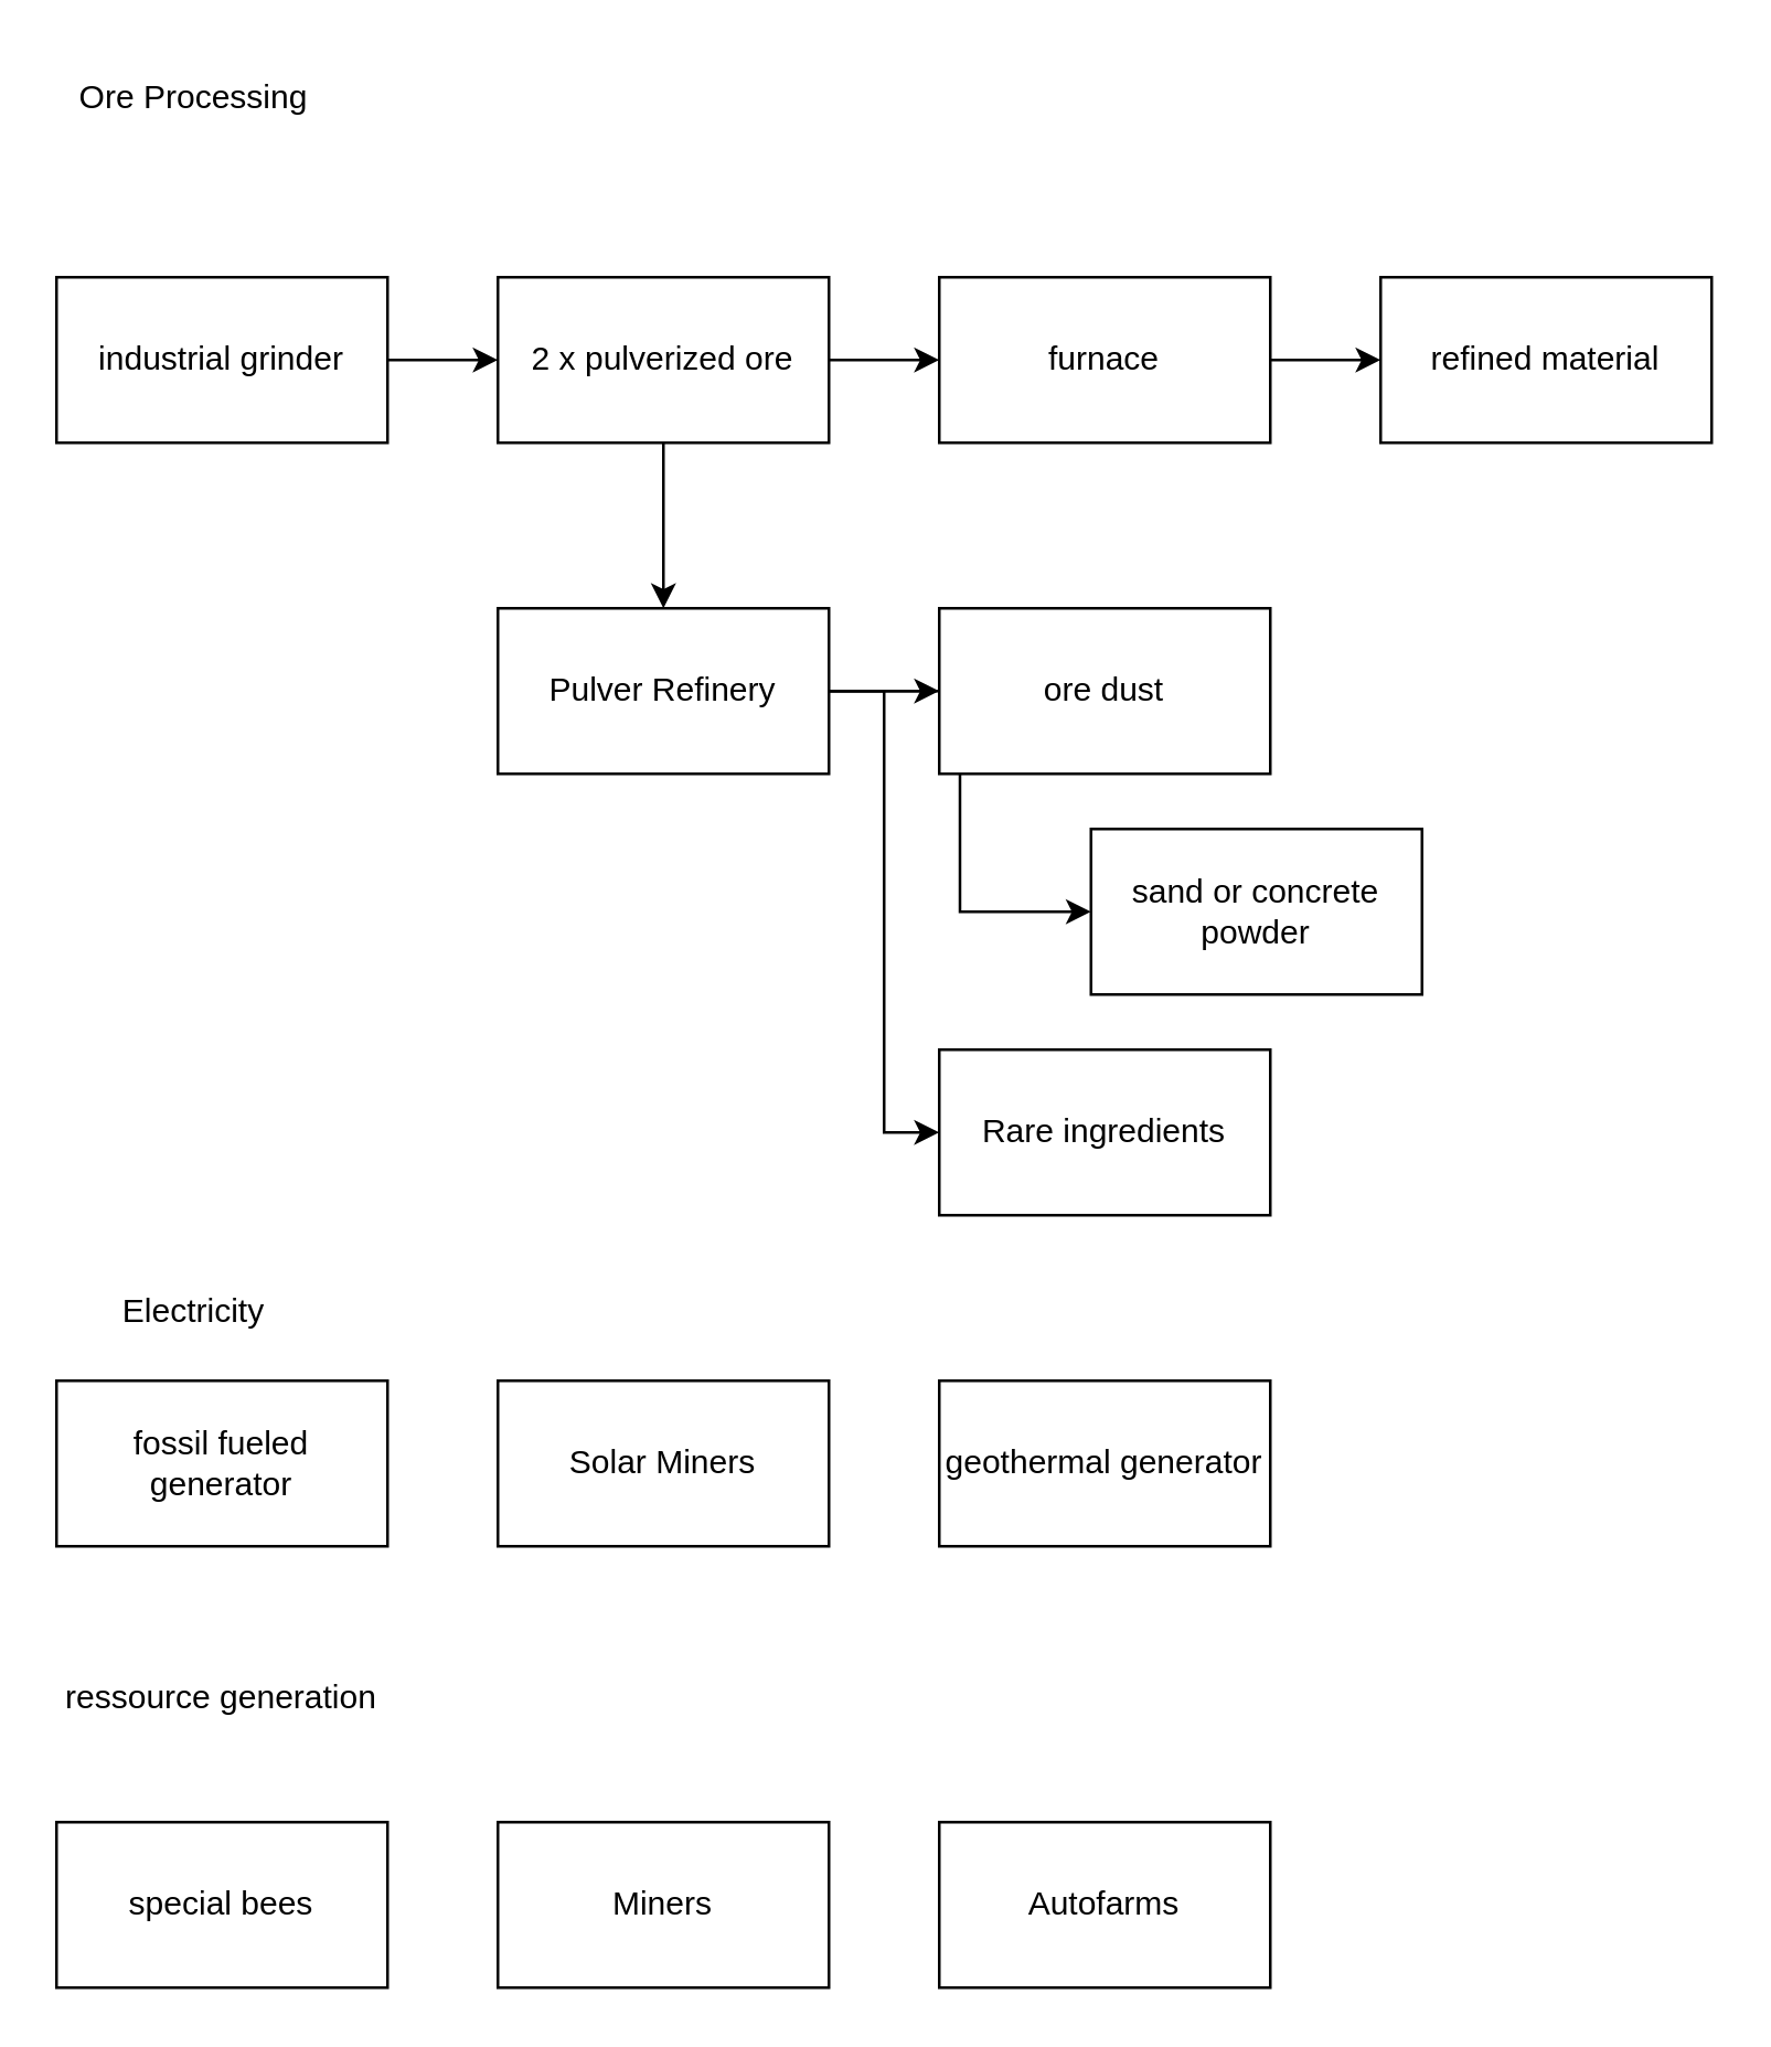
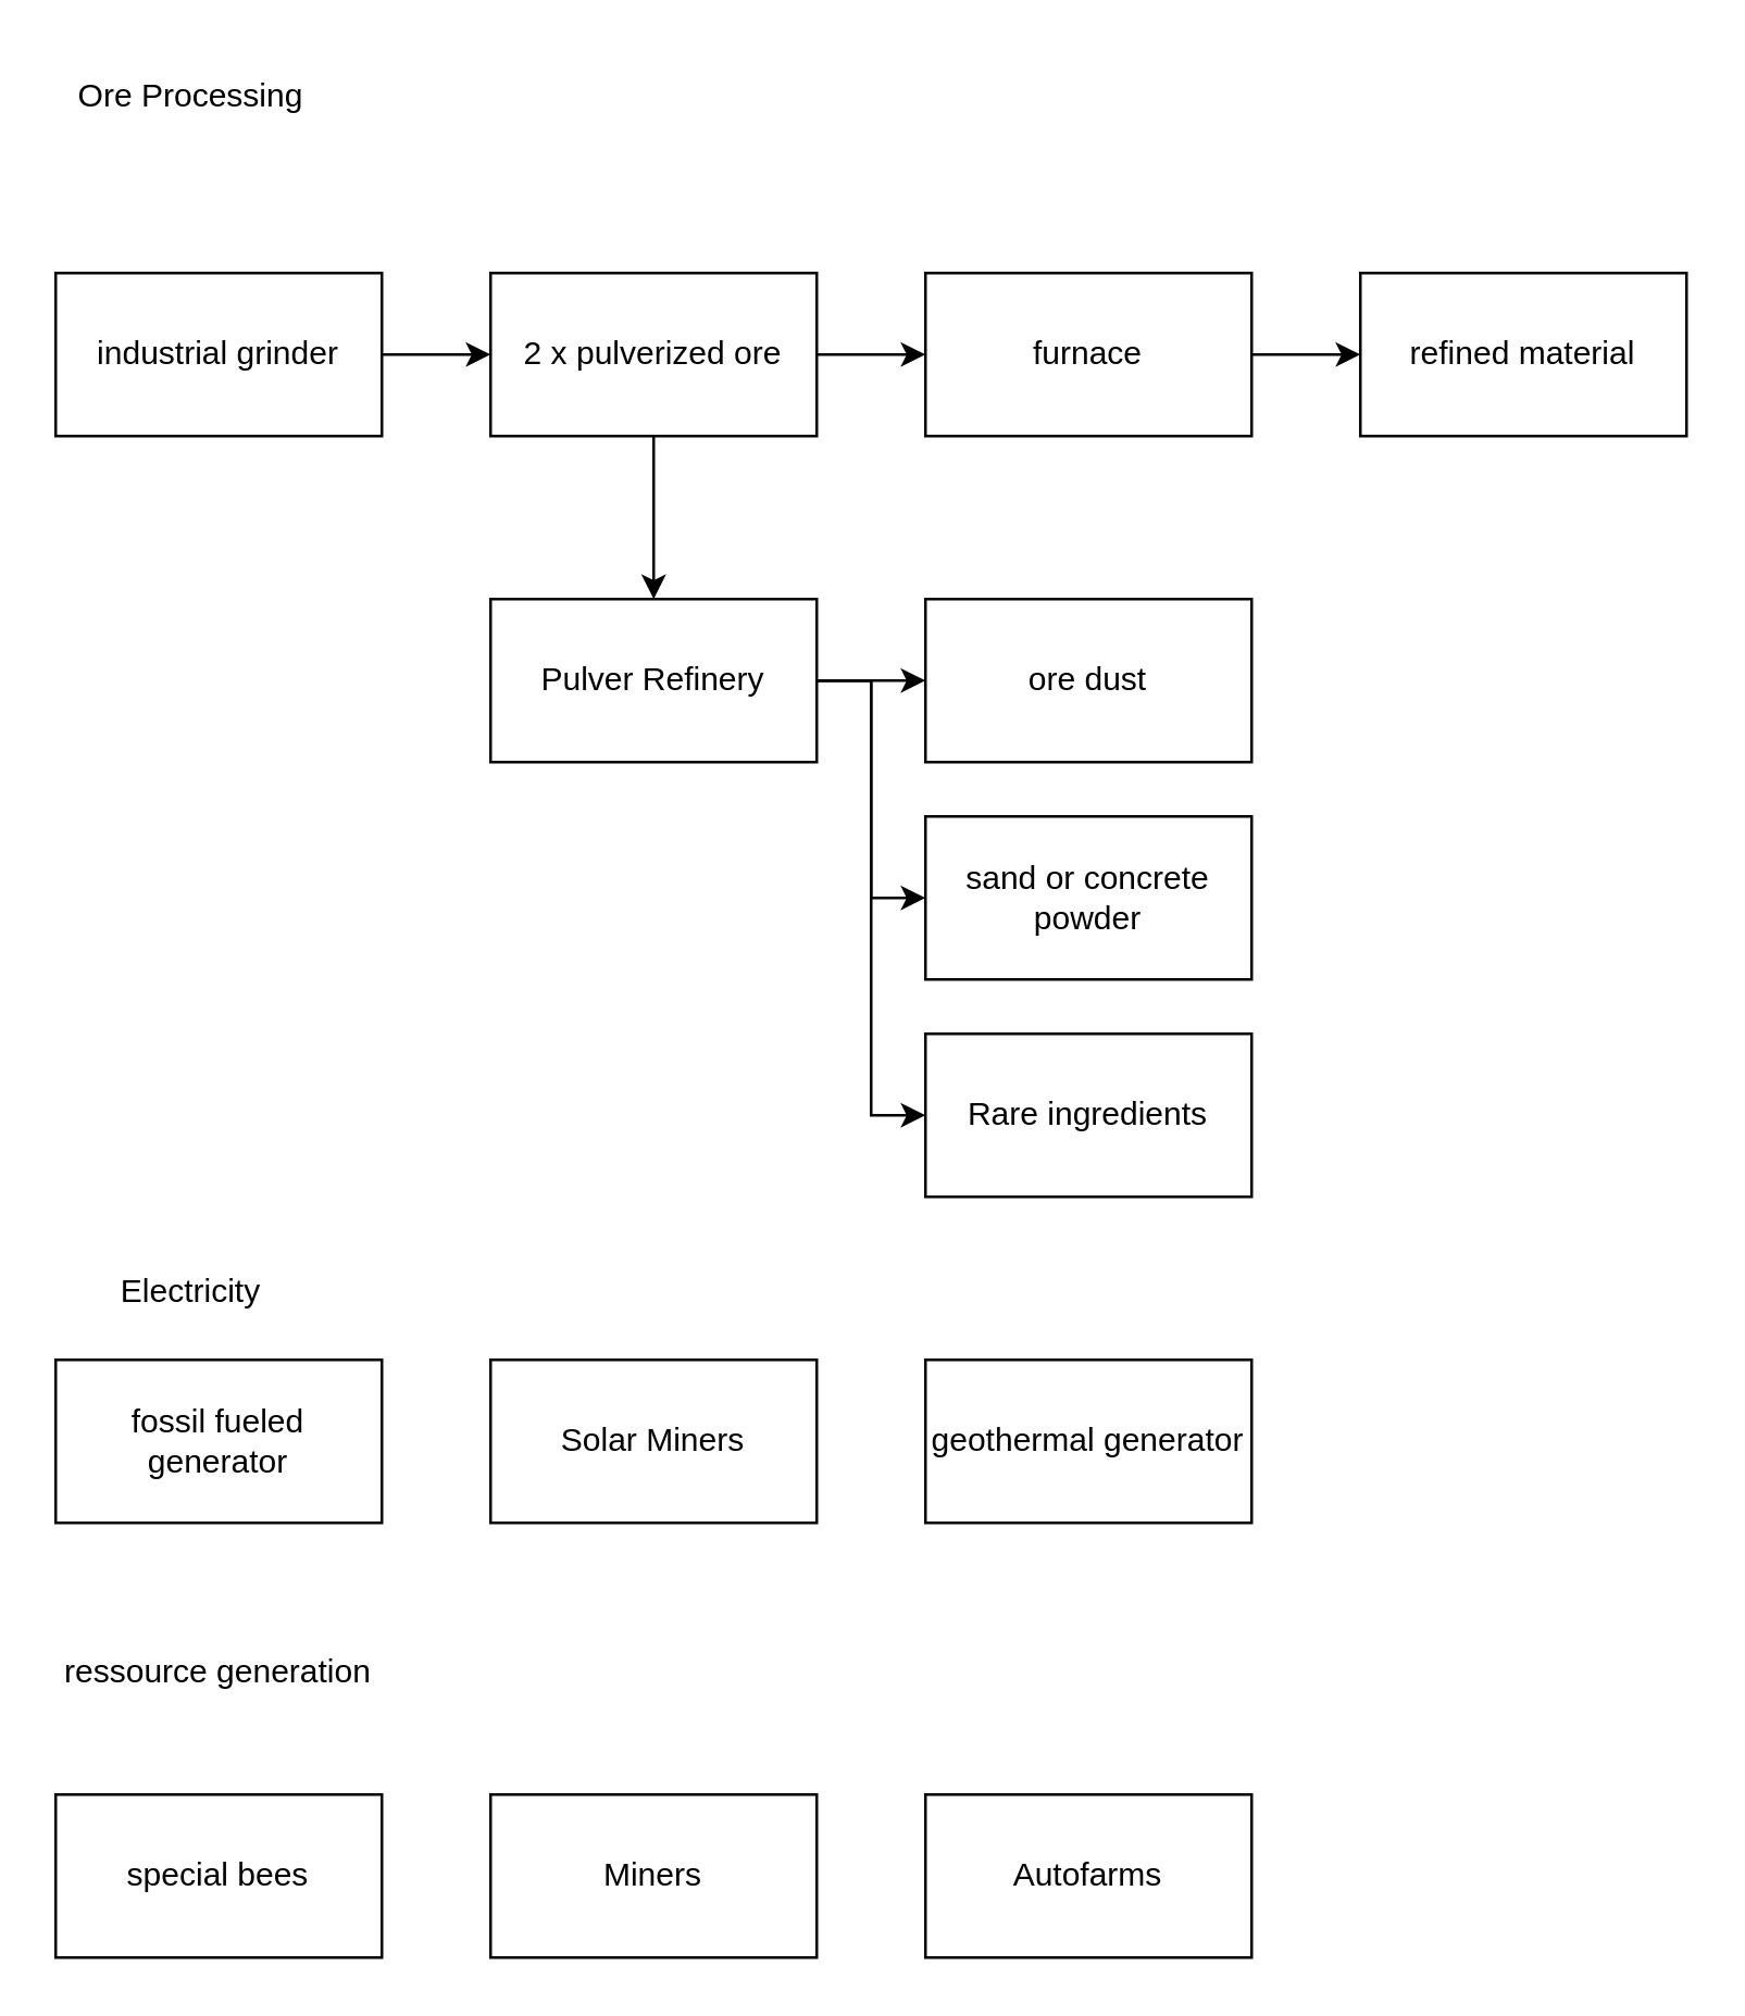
  <mxCell id="0" />
  <mxCell id="1" parent="0" />
  <mxCell id="2" value="" style="edgeStyle=orthogonalEdgeStyle;rounded=0;orthogonalLoop=1;jettySize=auto;html=1;" edge="1" parent="1" source="3" target="6"><mxGeometry relative="1" as="geometry" /></mxCell>
  <mxCell id="3" value="industrial grinder" style="rounded=0;whiteSpace=wrap;html=1;" vertex="1" parent="1"><mxGeometry x="20" y="100" width="120" height="60" as="geometry" /></mxCell>
  <mxCell id="4" value="" style="edgeStyle=orthogonalEdgeStyle;rounded=0;orthogonalLoop=1;jettySize=auto;html=1;" edge="1" parent="1" source="6" target="8"><mxGeometry relative="1" as="geometry" /></mxCell>
  <mxCell id="5" value="" style="edgeStyle=orthogonalEdgeStyle;rounded=0;orthogonalLoop=1;jettySize=auto;html=1;" edge="1" parent="1" source="6" target="14"><mxGeometry relative="1" as="geometry" /></mxCell>
  <mxCell id="6" value="2 x pulverized ore" style="rounded=0;whiteSpace=wrap;html=1;" vertex="1" parent="1"><mxGeometry x="180" y="100" width="120" height="60" as="geometry" /></mxCell>
  <mxCell id="7" value="" style="edgeStyle=orthogonalEdgeStyle;rounded=0;orthogonalLoop=1;jettySize=auto;html=1;" edge="1" parent="1" source="8" target="10"><mxGeometry relative="1" as="geometry" /></mxCell>
  <mxCell id="8" value="furnace" style="rounded=0;whiteSpace=wrap;html=1;" vertex="1" parent="1"><mxGeometry x="340" y="100" width="120" height="60" as="geometry" /></mxCell>
  <mxCell id="9" value="Ore Processing" style="text;html=1;strokeColor=none;fillColor=none;align=center;verticalAlign=middle;whiteSpace=wrap;rounded=0;" vertex="1" parent="1"><mxGeometry x="20" y="20" width="100" height="30" as="geometry" /></mxCell>
  <mxCell id="10" value="refined material" style="rounded=0;whiteSpace=wrap;html=1;" vertex="1" parent="1"><mxGeometry x="500" y="100" width="120" height="60" as="geometry" /></mxCell>
  <mxCell id="11" value="" style="edgeStyle=orthogonalEdgeStyle;rounded=0;orthogonalLoop=1;jettySize=auto;html=1;" edge="1" parent="1" source="14" target="15"><mxGeometry relative="1" as="geometry" /></mxCell>
  <mxCell id="12" style="edgeStyle=orthogonalEdgeStyle;rounded=0;orthogonalLoop=1;jettySize=auto;html=1;entryX=0;entryY=0.5;entryDx=0;entryDy=0;" edge="1" parent="1" source="14" target="16"><mxGeometry relative="1" as="geometry" /></mxCell>
  <mxCell id="13" style="edgeStyle=orthogonalEdgeStyle;rounded=0;orthogonalLoop=1;jettySize=auto;html=1;entryX=0;entryY=0.5;entryDx=0;entryDy=0;" edge="1" parent="1" source="14" target="17"><mxGeometry relative="1" as="geometry" /></mxCell>
  <mxCell id="14" value="Pulver Refinery" style="rounded=0;whiteSpace=wrap;html=1;" vertex="1" parent="1"><mxGeometry x="180" y="220" width="120" height="60" as="geometry" /></mxCell>
  <mxCell id="15" value="ore dust" style="rounded=0;whiteSpace=wrap;html=1;" vertex="1" parent="1"><mxGeometry x="340" y="220" width="120" height="60" as="geometry" /></mxCell>
- <mxCell id="16" value="sand or concrete powder" style="rounded=0;whiteSpace=wrap;html=1;" vertex="1" parent="1"><mxGeometry x="395" y="300" width="120" height="60" as="geometry" /></mxCell>
+ <mxCell id="16" value="sand or concrete powder" style="rounded=0;whiteSpace=wrap;html=1;" vertex="1" parent="1"><mxGeometry x="340" y="300" width="120" height="60" as="geometry" /></mxCell>
  <mxCell id="17" value="Rare ingredients" style="rounded=0;whiteSpace=wrap;html=1;" vertex="1" parent="1"><mxGeometry x="340" y="380" width="120" height="60" as="geometry" /></mxCell>
  <mxCell id="18" value="Electricity" style="text;html=1;strokeColor=none;fillColor=none;align=center;verticalAlign=middle;whiteSpace=wrap;rounded=0;" vertex="1" parent="1"><mxGeometry x="40" y="460" width="60" height="30" as="geometry" /></mxCell>
  <mxCell id="19" value="fossil fueled generator" style="rounded=0;whiteSpace=wrap;html=1;" vertex="1" parent="1"><mxGeometry x="20" y="500" width="120" height="60" as="geometry" /></mxCell>
  <mxCell id="20" value="Solar Miners" style="rounded=0;whiteSpace=wrap;html=1;" vertex="1" parent="1"><mxGeometry x="180" y="500" width="120" height="60" as="geometry" /></mxCell>
  <mxCell id="21" value="geothermal generator" style="rounded=0;whiteSpace=wrap;html=1;" vertex="1" parent="1"><mxGeometry x="340" y="500" width="120" height="60" as="geometry" /></mxCell>
  <mxCell id="22" value="special bees" style="rounded=0;whiteSpace=wrap;html=1;" vertex="1" parent="1"><mxGeometry x="20" y="660" width="120" height="60" as="geometry" /></mxCell>
  <mxCell id="23" value="ressource generation" style="text;html=1;strokeColor=none;fillColor=none;align=center;verticalAlign=middle;whiteSpace=wrap;rounded=0;" vertex="1" parent="1"><mxGeometry x="20" y="600" width="120" height="30" as="geometry" /></mxCell>
  <mxCell id="24" value="Miners" style="rounded=0;whiteSpace=wrap;html=1;" vertex="1" parent="1"><mxGeometry x="180" y="660" width="120" height="60" as="geometry" /></mxCell>
  <mxCell id="25" value="Autofarms" style="rounded=0;whiteSpace=wrap;html=1;" vertex="1" parent="1"><mxGeometry x="340" y="660" width="120" height="60" as="geometry" /></mxCell>
